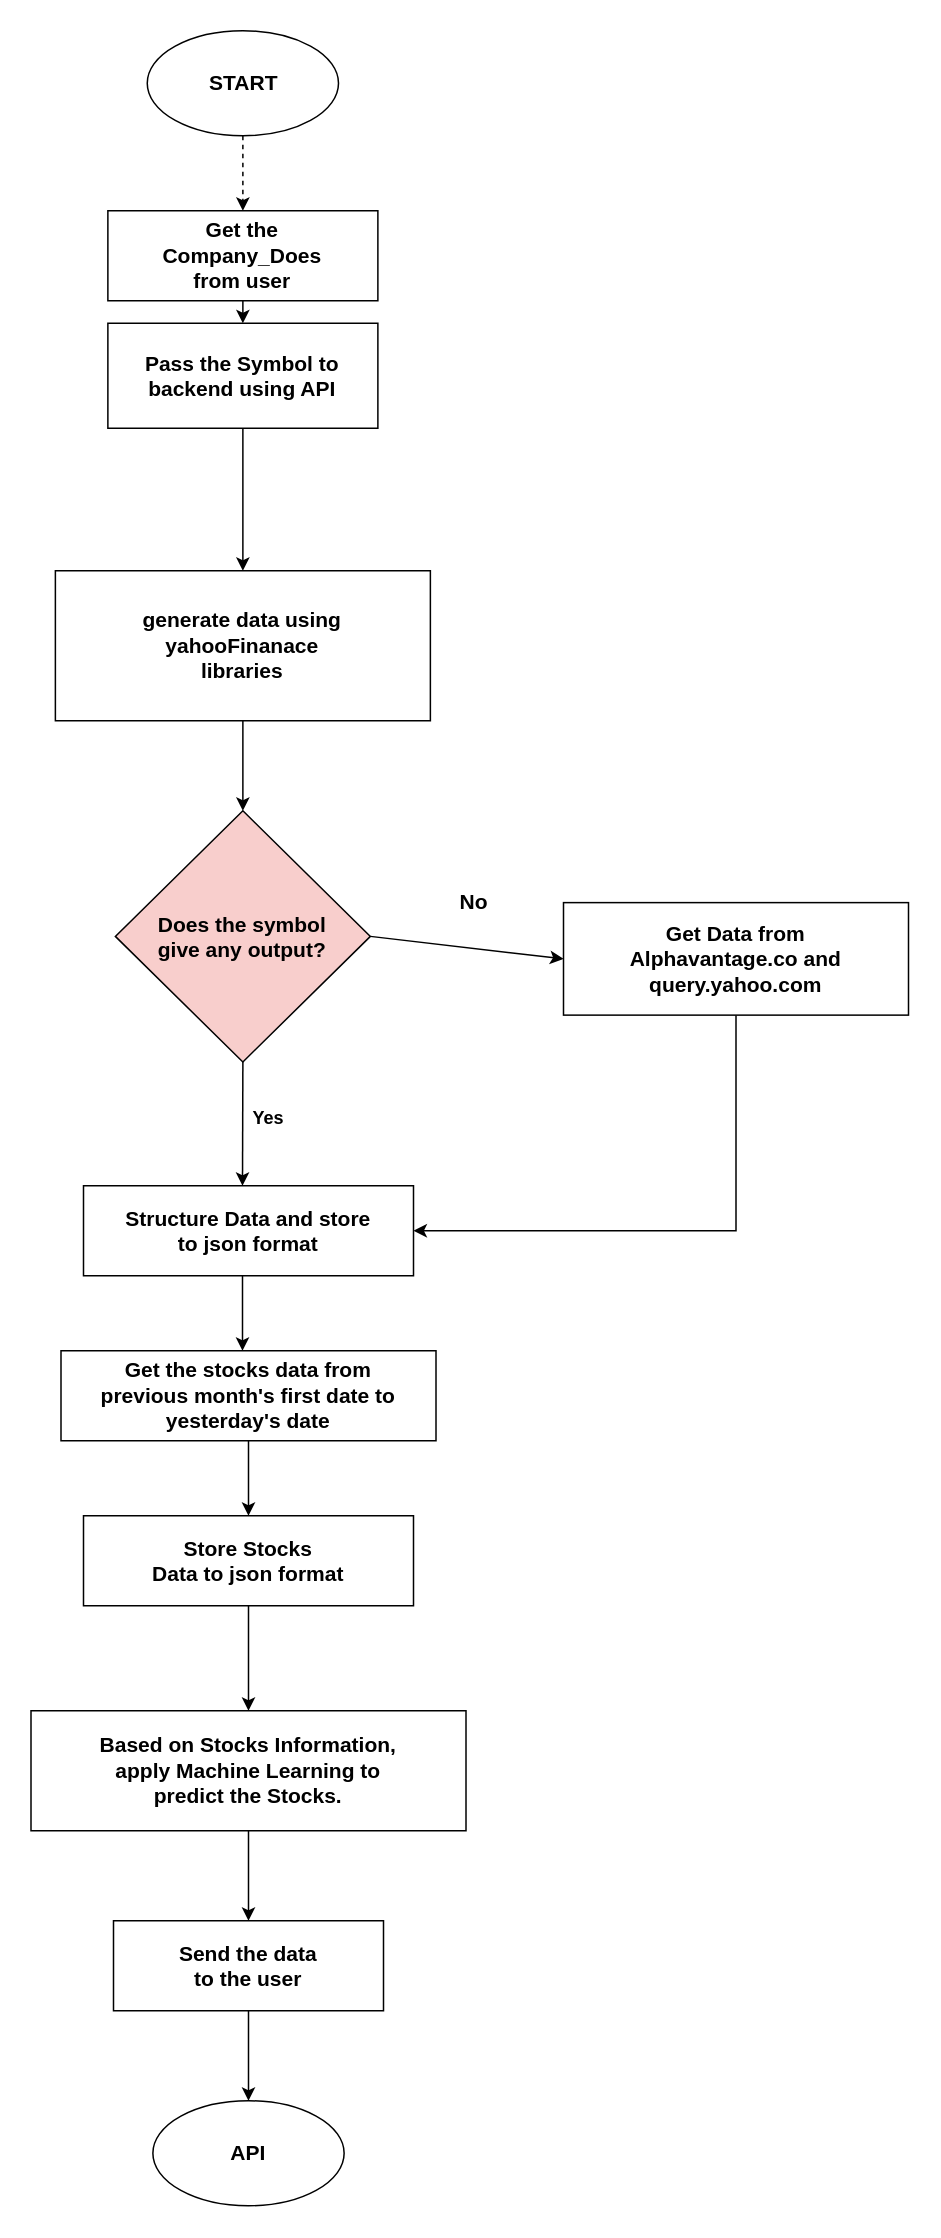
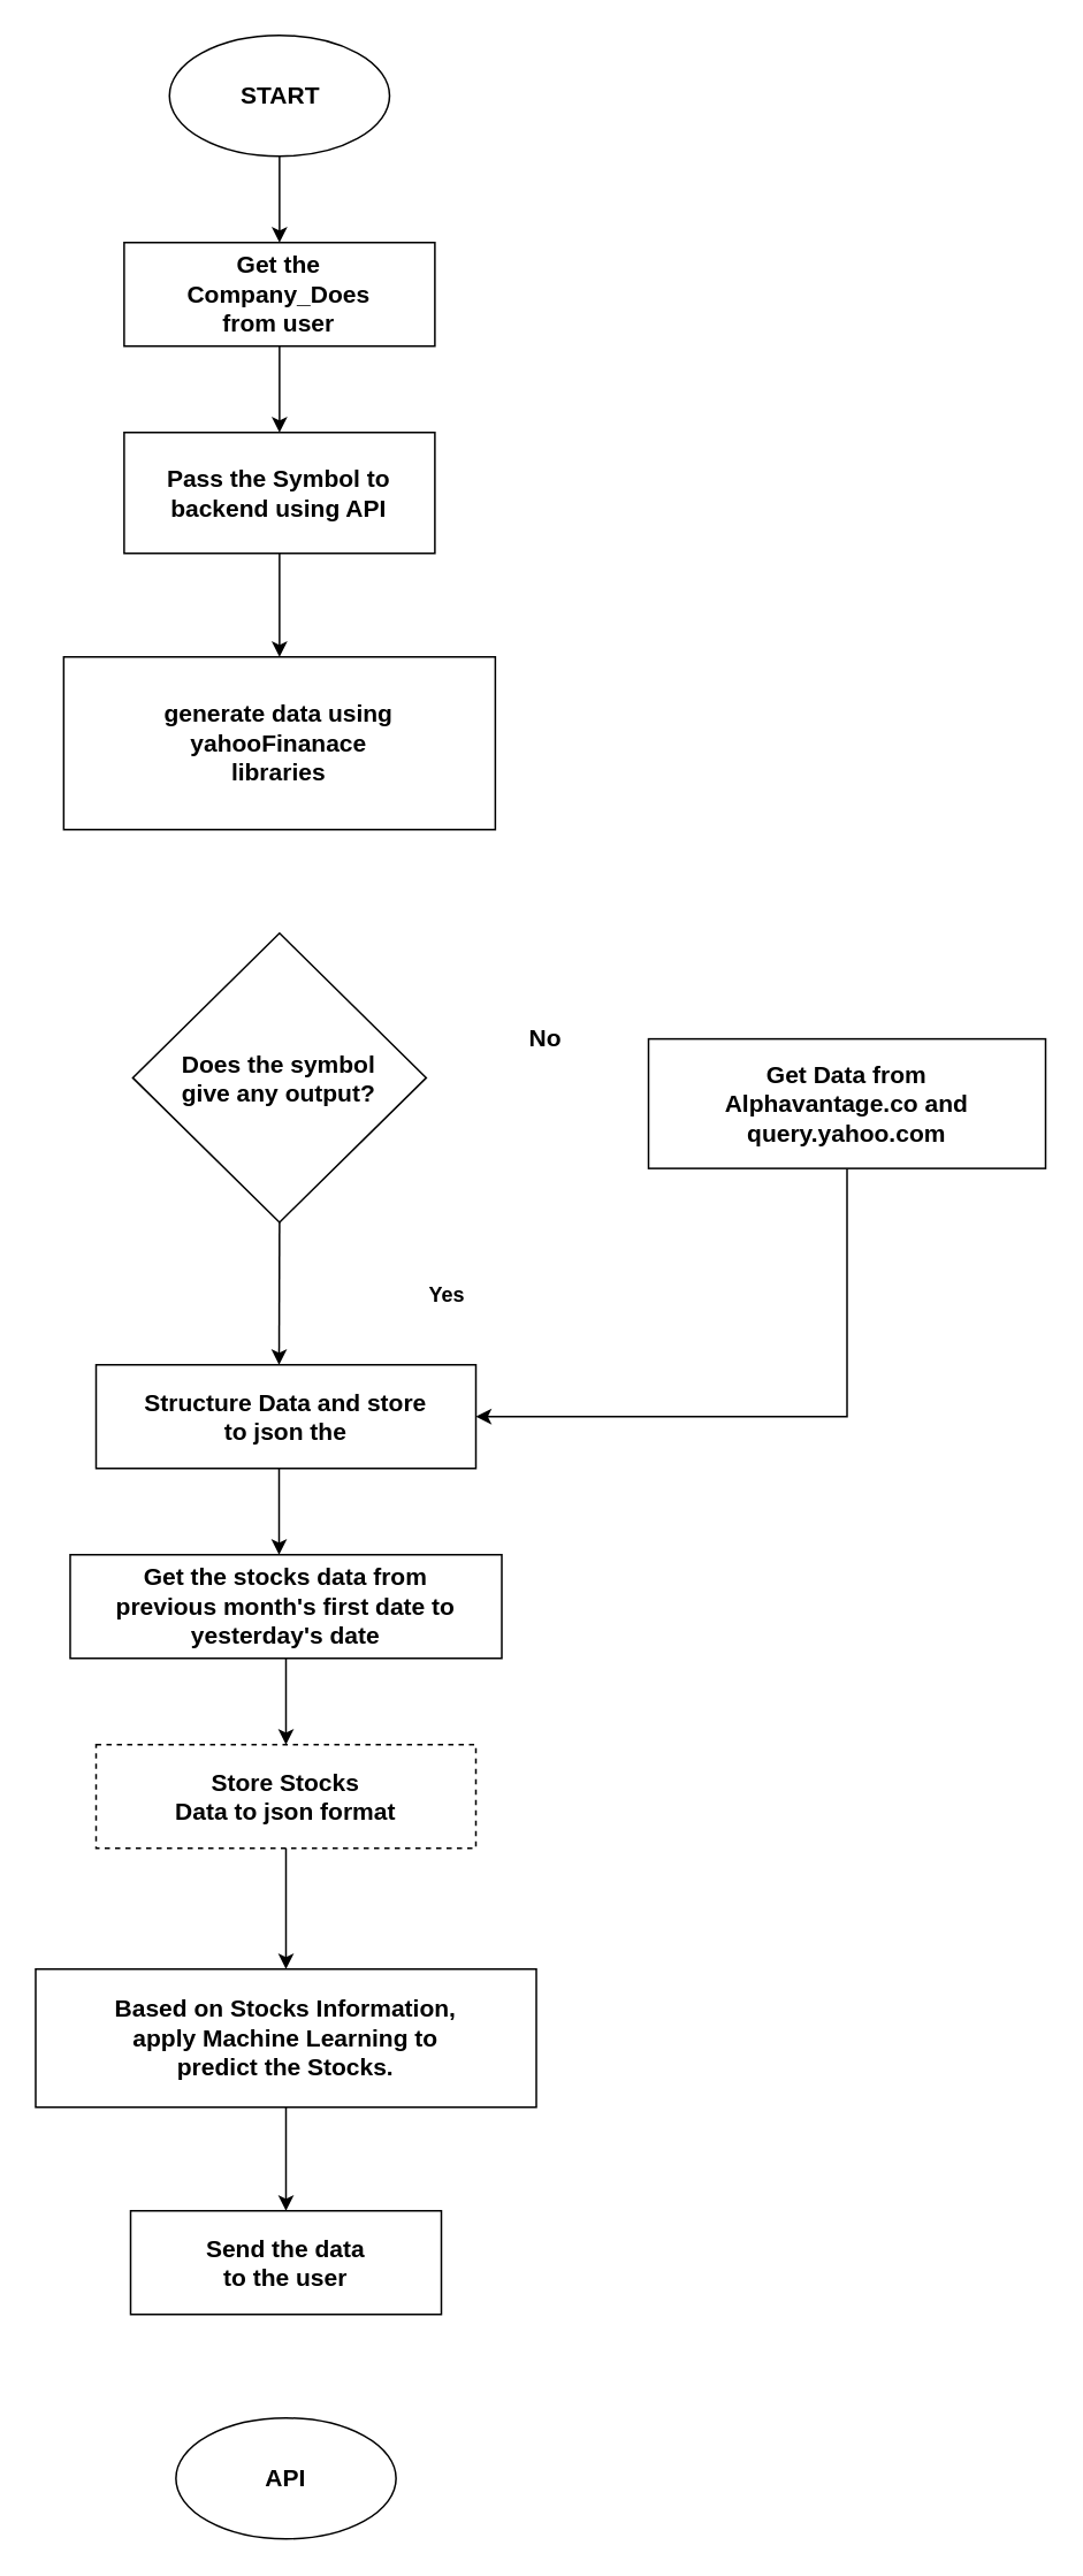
  <mxCell id="0" />
  <mxCell id="1" parent="0" />
- <mxCell id="2" style="edgeStyle=orthogonalEdgeStyle;rounded=0;orthogonalLoop=1;jettySize=auto;html=1;exitX=0.5;exitY=1;exitDx=0;exitDy=0;entryX=0.5;entryY=0;entryDx=0;entryDy=0;dashed=1;" edge="1" parent="1" source="3" target="4"><mxGeometry relative="1" as="geometry" /></mxCell>
+ <mxCell id="2" style="edgeStyle=orthogonalEdgeStyle;rounded=0;orthogonalLoop=1;jettySize=auto;html=1;exitX=0.5;exitY=1;exitDx=0;exitDy=0;entryX=0.5;entryY=0;entryDx=0;entryDy=0;" edge="1" parent="1" source="3" target="4"><mxGeometry relative="1" as="geometry" /></mxCell>
  <mxCell id="3" value="&lt;span style=&quot;font-size: 14px;&quot;&gt;&lt;b&gt;START&lt;/b&gt;&lt;/span&gt;" style="ellipse;whiteSpace=wrap;html=1;" vertex="1" parent="1"><mxGeometry x="97.5" y="20" width="127.5" height="70" as="geometry" /></mxCell>
  <mxCell id="4" value="&lt;font style=&quot;font-size: 14px;&quot;&gt;&lt;b&gt;Get the &lt;br&gt;Company_Does &lt;br&gt;from user&lt;/b&gt;&lt;/font&gt;" style="rounded=0;whiteSpace=wrap;html=1;" vertex="1" parent="1"><mxGeometry x="71.25" y="140" width="180" height="60" as="geometry" /></mxCell>
  <mxCell id="5" value="&lt;b&gt;&lt;font style=&quot;font-size: 14px;&quot;&gt;generate data using &lt;br&gt;yahooFinanace&lt;br style=&quot;border-color: var(--border-color);&quot;&gt;libraries&lt;/font&gt;&lt;/b&gt;" style="rounded=0;whiteSpace=wrap;html=1;" vertex="1" parent="1"><mxGeometry x="36.25" y="380" width="250" height="100" as="geometry" /></mxCell>
- <mxCell id="6" value="&lt;b&gt;&lt;font style=&quot;font-size: 14px;&quot;&gt;Does the symbol &lt;br&gt;give any output?&lt;/font&gt;&lt;/b&gt;" style="rhombus;whiteSpace=wrap;html=1;fillColor=#f8cecc;" vertex="1" parent="1"><mxGeometry x="76.25" y="540" width="170" height="167.5" as="geometry" /></mxCell>
+ <mxCell id="6" value="&lt;b&gt;&lt;font style=&quot;font-size: 14px;&quot;&gt;Does the symbol &lt;br&gt;give any output?&lt;/font&gt;&lt;/b&gt;" style="rhombus;whiteSpace=wrap;html=1;" vertex="1" parent="1"><mxGeometry x="76.25" y="540" width="170" height="167.5" as="geometry" /></mxCell>
  <mxCell id="7" value="&lt;b&gt;&lt;font style=&quot;font-size: 14px;&quot;&gt;No&lt;/font&gt;&lt;/b&gt;" style="text;html=1;align=center;verticalAlign=middle;resizable=0;points=[];autosize=1;strokeColor=none;fillColor=none;" vertex="1" parent="1"><mxGeometry x="295" y="586.25" width="40" height="30" as="geometry" /></mxCell>
  <mxCell id="8" style="edgeStyle=orthogonalEdgeStyle;rounded=0;orthogonalLoop=1;jettySize=auto;html=1;exitX=0.5;exitY=1;exitDx=0;exitDy=0;entryX=1;entryY=0.5;entryDx=0;entryDy=0;" edge="1" parent="1" source="9" target="12"><mxGeometry relative="1" as="geometry" /></mxCell>
  <mxCell id="9" value="&lt;font style=&quot;font-size: 14px;&quot;&gt;&lt;b&gt;Get Data from &lt;br&gt;Alphavantage.co and query.yahoo.com&lt;/b&gt;&lt;/font&gt;" style="rounded=0;whiteSpace=wrap;html=1;" vertex="1" parent="1"><mxGeometry x="375" y="601.25" width="230" height="75" as="geometry" /></mxCell>
- <mxCell id="10" value="&lt;b&gt;&lt;font style=&quot;font-size: 12px;&quot;&gt;Yes&lt;/font&gt;&lt;/b&gt;" style="text;html=1;align=center;verticalAlign=middle;resizable=0;points=[];autosize=1;strokeColor=none;fillColor=none;" vertex="1" parent="1"><mxGeometry x="157.5" y="730" width="40" height="30" as="geometry" /></mxCell>
+ <mxCell id="10" value="&lt;b&gt;&lt;font style=&quot;font-size: 12px;&quot;&gt;Yes&lt;/font&gt;&lt;/b&gt;" style="text;html=1;align=center;verticalAlign=middle;resizable=0;points=[];autosize=1;strokeColor=none;fillColor=none;" vertex="1" parent="1"><mxGeometry x="237.5" y="735" width="40" height="30" as="geometry" /></mxCell>
  <mxCell id="11" style="edgeStyle=orthogonalEdgeStyle;rounded=0;orthogonalLoop=1;jettySize=auto;html=1;exitX=0.5;exitY=1;exitDx=0;exitDy=0;" edge="1" parent="1"><mxGeometry relative="1" as="geometry"><mxPoint x="161" y="850" as="sourcePoint" /><mxPoint x="161" y="900" as="targetPoint" /></mxGeometry></mxCell>
- <mxCell id="12" value="&lt;font style=&quot;font-size: 14px;&quot;&gt;&lt;b&gt;Structure Data and store &lt;br&gt;to json format&lt;/b&gt;&lt;/font&gt;" style="rounded=0;whiteSpace=wrap;html=1;" vertex="1" parent="1"><mxGeometry x="55" y="790" width="220" height="60" as="geometry" /></mxCell>
+ <mxCell id="12" value="&lt;font style=&quot;font-size: 14px;&quot;&gt;&lt;b&gt;Structure Data and store &lt;br&gt;to json the&lt;/b&gt;&lt;/font&gt;" style="rounded=0;whiteSpace=wrap;html=1;" vertex="1" parent="1"><mxGeometry x="55" y="790" width="220" height="60" as="geometry" /></mxCell>
  <mxCell id="13" value="&lt;b&gt;&lt;font style=&quot;font-size: 14px;&quot;&gt;Get the stocks data from &lt;br&gt;previous month's first date to yesterday's date&lt;/font&gt;&lt;/b&gt;" style="rounded=0;whiteSpace=wrap;html=1;" vertex="1" parent="1"><mxGeometry x="40" y="900" width="250" height="60" as="geometry" /></mxCell>
- <mxCell id="14" value="&lt;font style=&quot;font-size: 14px;&quot;&gt;&lt;b&gt;Store Stocks &lt;br&gt;Data to json format&lt;/b&gt;&lt;/font&gt;" style="rounded=0;whiteSpace=wrap;html=1;" vertex="1" parent="1"><mxGeometry x="55" y="1010" width="220" height="60" as="geometry" /></mxCell>
+ <mxCell id="14" value="&lt;font style=&quot;font-size: 14px;&quot;&gt;&lt;b&gt;Store Stocks &lt;br&gt;Data to json format&lt;/b&gt;&lt;/font&gt;" style="rounded=0;whiteSpace=wrap;html=1;dashed=1;" vertex="1" parent="1"><mxGeometry x="55" y="1010" width="220" height="60" as="geometry" /></mxCell>
  <mxCell id="15" value="&lt;font style=&quot;font-size: 14px;&quot;&gt;&lt;b&gt;Based on Stocks Information,&lt;br&gt;apply Machine Learning to&lt;br&gt;predict the Stocks.&lt;br&gt;&lt;/b&gt;&lt;/font&gt;" style="rounded=0;whiteSpace=wrap;html=1;" vertex="1" parent="1"><mxGeometry x="20" y="1140" width="290" height="80" as="geometry" /></mxCell>
  <mxCell id="16" value="&lt;font style=&quot;font-size: 14px;&quot;&gt;&lt;b&gt;Send the data&lt;br&gt;to the user&lt;br&gt;&lt;/b&gt;&lt;/font&gt;" style="rounded=0;whiteSpace=wrap;html=1;" vertex="1" parent="1"><mxGeometry x="75" y="1280" width="180" height="60" as="geometry" /></mxCell>
- <mxCell id="17" value="&lt;b&gt;&lt;font style=&quot;font-size: 14px;&quot;&gt;Pass the Symbol to backend using API&lt;/font&gt;&lt;/b&gt;" style="rounded=0;whiteSpace=wrap;html=1;" vertex="1" parent="1"><mxGeometry x="71.25" y="215" width="180" height="70" as="geometry" /></mxCell>
+ <mxCell id="17" value="&lt;b&gt;&lt;font style=&quot;font-size: 14px;&quot;&gt;Pass the Symbol to backend using API&lt;/font&gt;&lt;/b&gt;" style="rounded=0;whiteSpace=wrap;html=1;" vertex="1" parent="1"><mxGeometry x="71.25" y="250" width="180" height="70" as="geometry" /></mxCell>
  <mxCell id="18" value="&lt;span style=&quot;font-size: 14px;&quot;&gt;&lt;b&gt;API&lt;/b&gt;&lt;/span&gt;" style="ellipse;whiteSpace=wrap;html=1;" vertex="1" parent="1"><mxGeometry x="101.25" y="1400" width="127.5" height="70" as="geometry" /></mxCell>
  <mxCell id="19" value="" style="endArrow=classic;html=1;rounded=0;exitX=0.5;exitY=1;exitDx=0;exitDy=0;" edge="1" parent="1" source="4" target="17"><mxGeometry width="50" height="50" relative="1" as="geometry"><mxPoint x="85" y="440" as="sourcePoint" /><mxPoint x="135" y="390" as="targetPoint" /></mxGeometry></mxCell>
  <mxCell id="20" value="" style="endArrow=classic;html=1;rounded=0;exitX=0.5;exitY=1;exitDx=0;exitDy=0;" edge="1" parent="1" source="17" target="5"><mxGeometry width="50" height="50" relative="1" as="geometry"><mxPoint x="265" y="620" as="sourcePoint" /><mxPoint x="315" y="570" as="targetPoint" /></mxGeometry></mxCell>
- <mxCell id="21" value="" style="endArrow=classic;html=1;rounded=0;exitX=0.5;exitY=1;exitDx=0;exitDy=0;entryX=0.5;entryY=0;entryDx=0;entryDy=0;" edge="1" parent="1" source="5" target="6"><mxGeometry width="50" height="50" relative="1" as="geometry"><mxPoint x="385" y="590" as="sourcePoint" /><mxPoint x="435" y="540" as="targetPoint" /></mxGeometry></mxCell>
- <mxCell id="22" value="" style="endArrow=classic;html=1;rounded=0;exitX=1;exitY=0.5;exitDx=0;exitDy=0;entryX=0;entryY=0.5;entryDx=0;entryDy=0;" edge="1" parent="1" source="6" target="9"><mxGeometry width="50" height="50" relative="1" as="geometry"><mxPoint x="345" y="740" as="sourcePoint" /><mxPoint x="395" y="690" as="targetPoint" /></mxGeometry></mxCell>
  <mxCell id="23" value="" style="endArrow=classic;html=1;rounded=0;exitX=0.5;exitY=1;exitDx=0;exitDy=0;" edge="1" parent="1" source="6"><mxGeometry width="50" height="50" relative="1" as="geometry"><mxPoint x="105" y="850" as="sourcePoint" /><mxPoint x="161" y="790" as="targetPoint" /></mxGeometry></mxCell>
  <mxCell id="24" value="" style="endArrow=classic;html=1;rounded=0;exitX=0.5;exitY=1;exitDx=0;exitDy=0;" edge="1" parent="1" source="13" target="14"><mxGeometry width="50" height="50" relative="1" as="geometry"><mxPoint x="245" y="1160" as="sourcePoint" /><mxPoint x="295" y="1110" as="targetPoint" /></mxGeometry></mxCell>
  <mxCell id="25" value="" style="endArrow=classic;html=1;rounded=0;exitX=0.5;exitY=1;exitDx=0;exitDy=0;entryX=0.5;entryY=0;entryDx=0;entryDy=0;" edge="1" parent="1" source="14" target="15"><mxGeometry width="50" height="50" relative="1" as="geometry"><mxPoint x="255" y="1280" as="sourcePoint" /><mxPoint x="305" y="1230" as="targetPoint" /></mxGeometry></mxCell>
  <mxCell id="26" value="" style="endArrow=classic;html=1;rounded=0;exitX=0.5;exitY=1;exitDx=0;exitDy=0;" edge="1" parent="1" source="15" target="16"><mxGeometry width="50" height="50" relative="1" as="geometry"><mxPoint x="635" y="1500" as="sourcePoint" /><mxPoint x="685" y="1450" as="targetPoint" /></mxGeometry></mxCell>
- <mxCell id="27" value="" style="endArrow=classic;html=1;rounded=0;exitX=0.5;exitY=1;exitDx=0;exitDy=0;entryX=0.5;entryY=0;entryDx=0;entryDy=0;" edge="1" parent="1" source="16" target="18"><mxGeometry width="50" height="50" relative="1" as="geometry"><mxPoint x="305" y="1510" as="sourcePoint" /><mxPoint x="355" y="1460" as="targetPoint" /></mxGeometry></mxCell>
